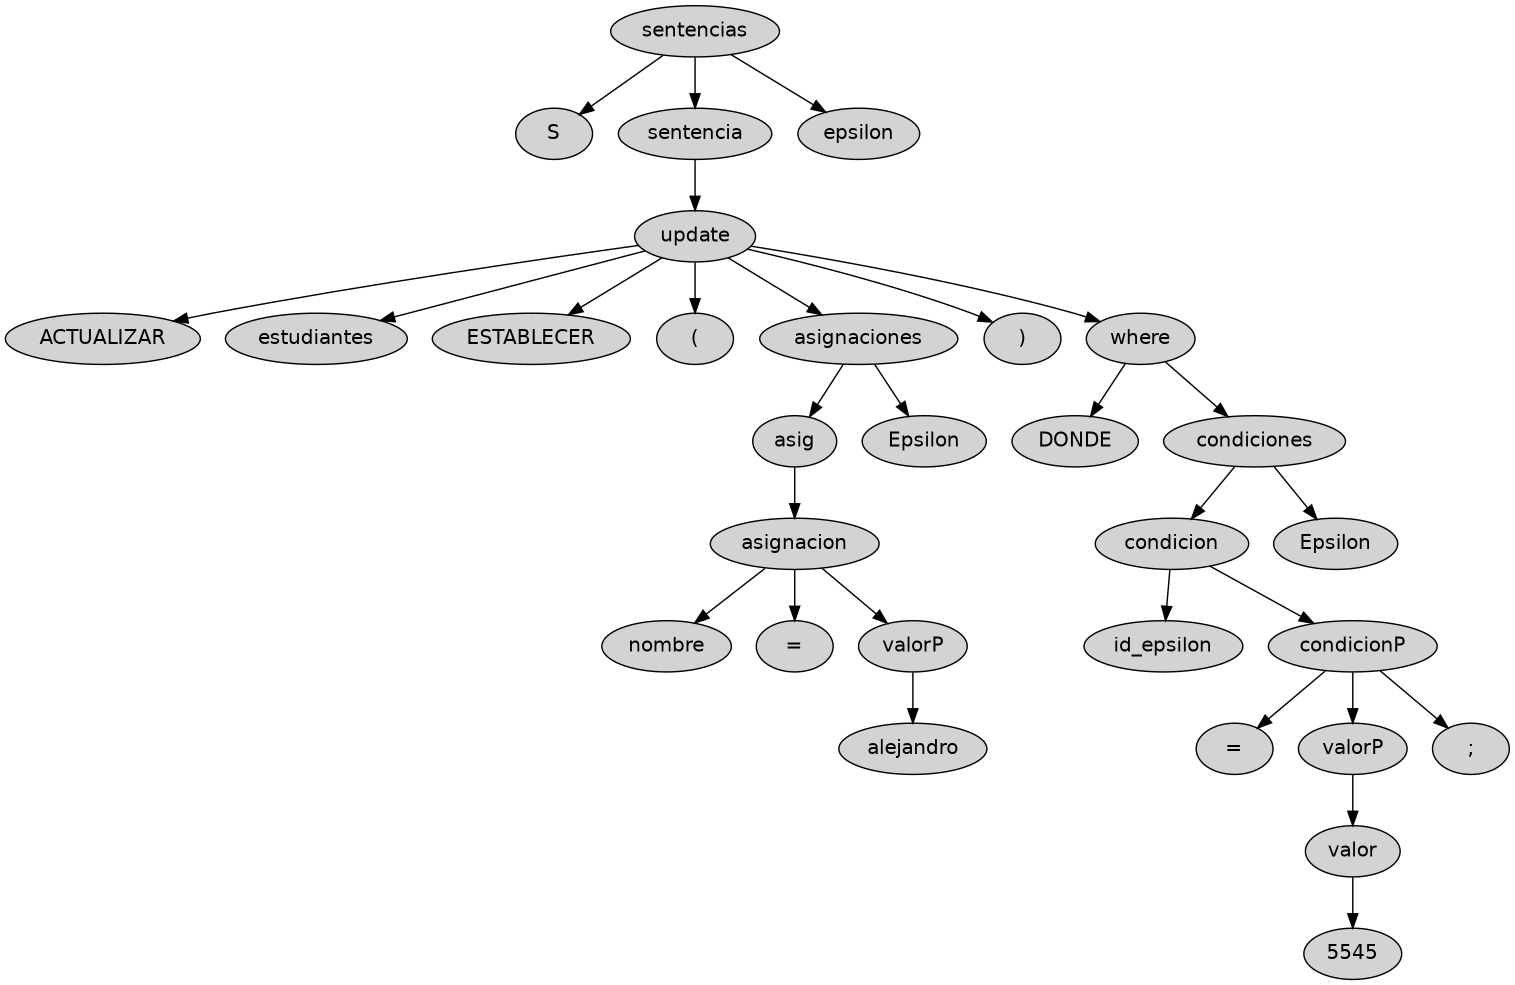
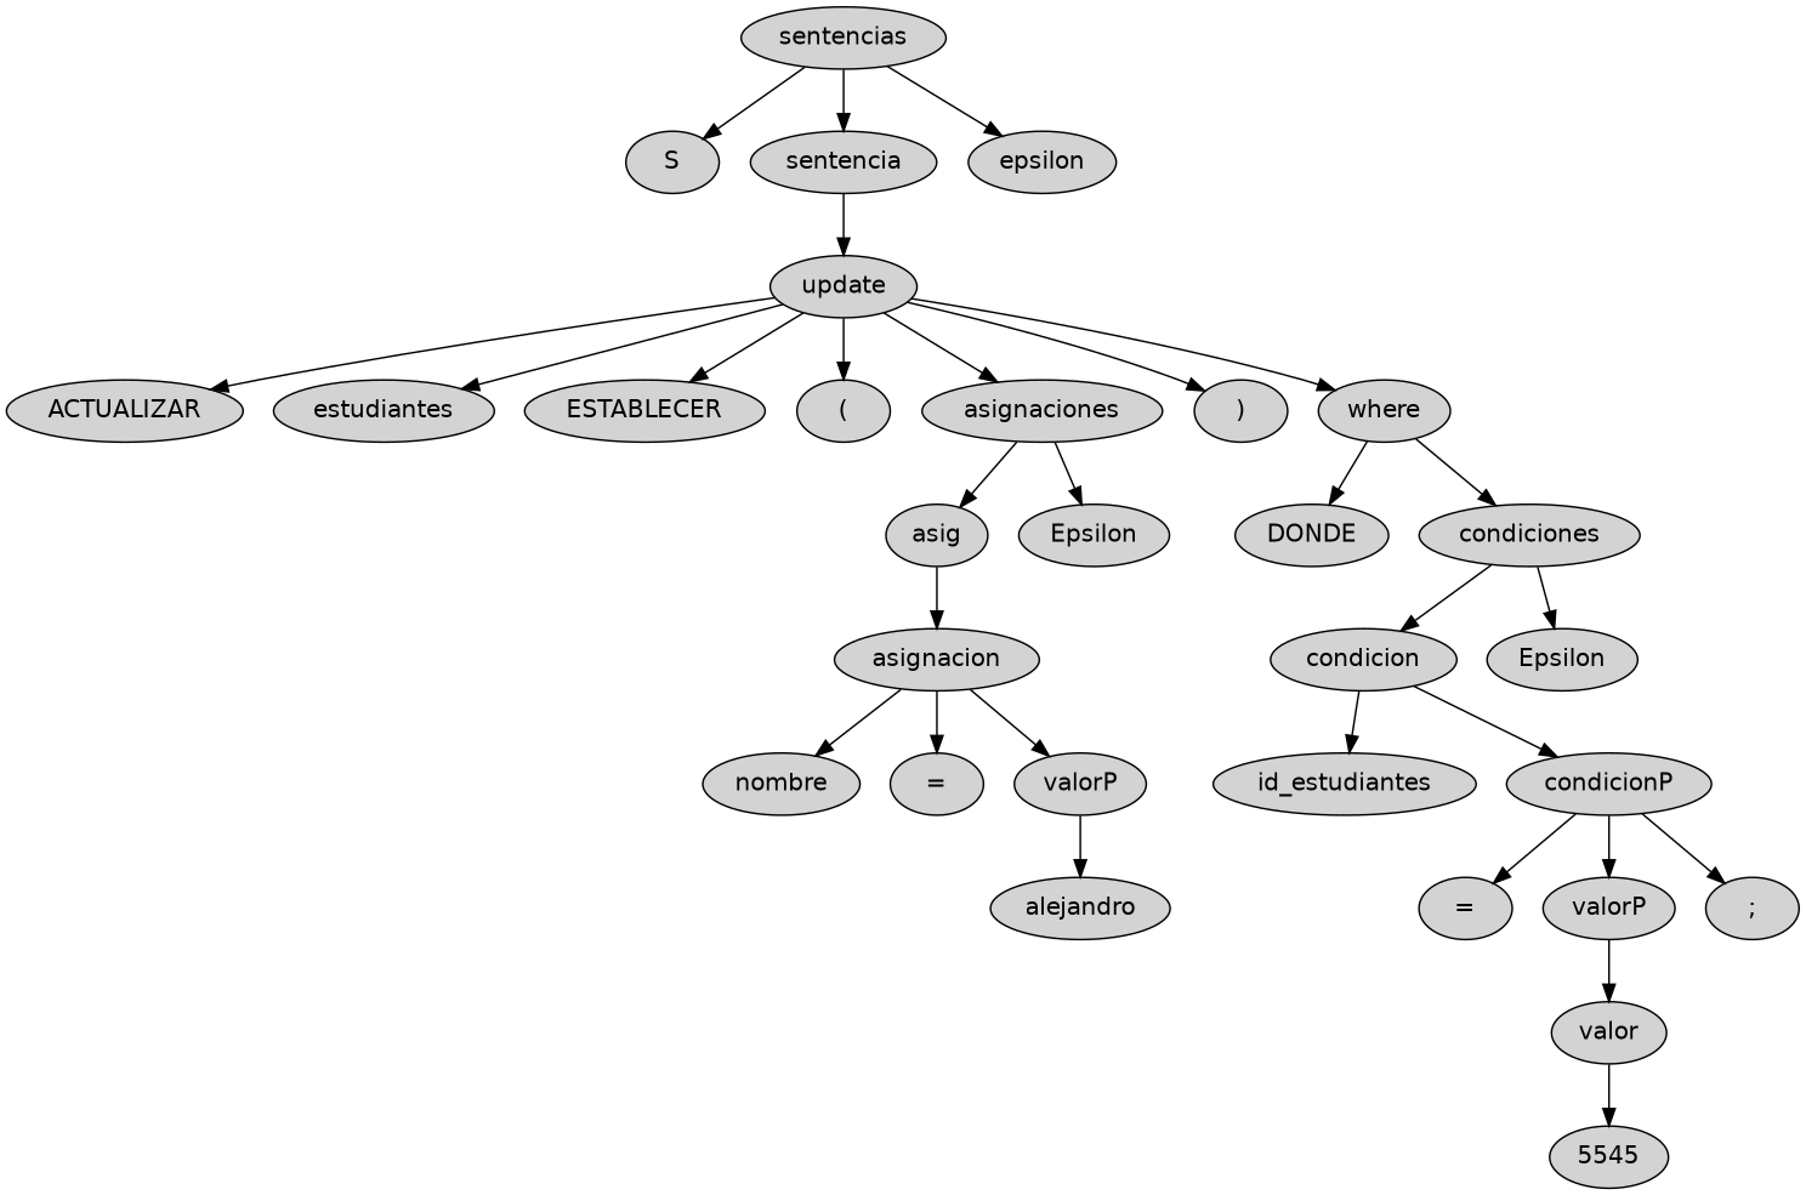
  digraph {
    fontname="DejaVu Sans"
    node [fontname="DejaVu Sans" style=filled]
    edge [fontname="DejaVu Sans"]
    n1 [label=S]
    n2 [label=sentencias]
    n3 [label=sentencia]
    n4 [label=epsilon]
    n5 [label=update]
    n6 [label=ACTUALIZAR]
    n7 [label=estudiantes]
    n8 [label=ESTABLECER]
    n9 [label="("]
    n10 [label=asignaciones]
    n11 [label=")"]
    n12 [label=where]
    n13 [label=asig]
    n14 [label=Epsilon]
    n15 [label=DONDE]
    n16 [label=condiciones]
    n17 [label=asignacion]
    n18 [label=nombre]
    n19 [label="="]
    n20 [label=valorP]
    n21 [label=alejandro]
    n22 [label=condicion]
    n23 [label=Epsilon]
-   n24 [label=id_epsilon]
+   n24 [label=id_estudiantes]
    n25 [label=condicionP]
    n26 [label="="]
    n27 [label=valorP]
    n28 [label=";"]
    n29 [label=valor]
    n30 [label=5545]
    n2 -> n1
    n2 -> n3
    n2 -> n4
    n3 -> n5
    n5 -> n6
    n5 -> n7
    n5 -> n8
    n5 -> n9
    n5 -> n10
    n5 -> n11
    n5 -> n12
    n10 -> n13
    n10 -> n14
    n12 -> n15
    n12 -> n16
    n13 -> n17
    n16 -> n22
    n16 -> n23
    n17 -> n18
    n17 -> n19
    n17 -> n20
    n20 -> n21
    n22 -> n24
    n22 -> n25
    n25 -> n26
    n25 -> n27
    n25 -> n28
    n27 -> n29
    n29 -> n30
  }
